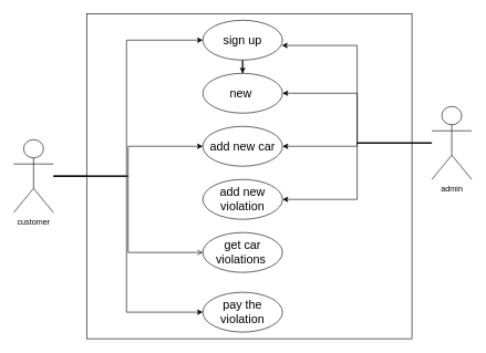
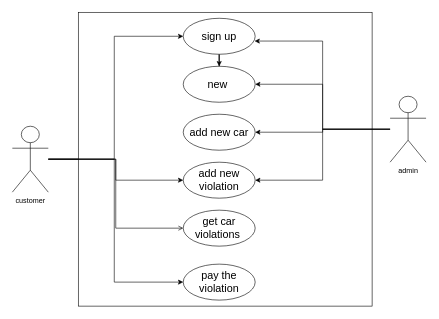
  <mxCell id="0" />
  <mxCell id="1" parent="0" />
  <mxCell id="2" style="edgeStyle=orthogonalEdgeStyle;rounded=0;orthogonalLoop=1;jettySize=auto;html=1;" edge="1" parent="1" source="3" target="5"><mxGeometry relative="1" as="geometry"><Array as="points"><mxPoint x="220" y="265" /><mxPoint x="220" y="60" /></Array></mxGeometry></mxCell>
  <mxCell id="3" value="customer" style="shape=umlActor;verticalLabelPosition=bottom;verticalAlign=top;html=1;outlineConnect=0;" vertex="1" parent="1"><mxGeometry x="20" y="210" width="60" height="110" as="geometry" /></mxCell>
  <mxCell id="4" value="" style="whiteSpace=wrap;html=1;aspect=fixed;" vertex="1" parent="1"><mxGeometry x="130" y="20" width="490" height="490" as="geometry" /></mxCell>
  <mxCell id="5" value="&lt;font style=&quot;font-size: 18px&quot;&gt;new&amp;nbsp;&lt;/font&gt;" style="ellipse;whiteSpace=wrap;html=1;" vertex="1" parent="1"><mxGeometry x="305" y="110" width="120" height="60" as="geometry" /></mxCell>
  <mxCell id="6" style="edgeStyle=orthogonalEdgeStyle;rounded=0;orthogonalLoop=1;jettySize=auto;html=1;" edge="1" parent="1" source="7" target="5"><mxGeometry relative="1" as="geometry" /></mxCell>
  <mxCell id="7" value="&lt;font style=&quot;font-size: 18px&quot;&gt;sign up&lt;/font&gt;" style="ellipse;whiteSpace=wrap;html=1;" vertex="1" parent="1"><mxGeometry x="305" y="30" width="120" height="60" as="geometry" /></mxCell>
  <mxCell id="8" value="&lt;font style=&quot;font-size: 18px&quot;&gt;add new car&lt;/font&gt;" style="ellipse;whiteSpace=wrap;html=1;" vertex="1" parent="1"><mxGeometry x="305" y="190" width="120" height="60" as="geometry" /></mxCell>
  <mxCell id="9" value="&lt;font style=&quot;font-size: 18px&quot;&gt;add new violation&lt;/font&gt;" style="ellipse;whiteSpace=wrap;html=1;" vertex="1" parent="1"><mxGeometry x="305" y="270" width="120" height="60" as="geometry" /></mxCell>
  <mxCell id="10" value="&lt;font style=&quot;font-size: 18px&quot;&gt;get car violations&amp;nbsp;&lt;/font&gt;" style="ellipse;whiteSpace=wrap;html=1;" vertex="1" parent="1"><mxGeometry x="305" y="350" width="120" height="60" as="geometry" /></mxCell>
  <mxCell id="11" value="&lt;font style=&quot;font-size: 18px&quot;&gt;pay the violation&lt;/font&gt;" style="ellipse;whiteSpace=wrap;html=1;" vertex="1" parent="1"><mxGeometry x="305" y="440" width="120" height="60" as="geometry" /></mxCell>
  <mxCell id="12" style="edgeStyle=orthogonalEdgeStyle;rounded=0;orthogonalLoop=1;jettySize=auto;html=1;entryX=1;entryY=0.5;entryDx=0;entryDy=0;" edge="1" parent="1" source="16" target="5"><mxGeometry relative="1" as="geometry" /></mxCell>
  <mxCell id="13" style="edgeStyle=orthogonalEdgeStyle;rounded=0;orthogonalLoop=1;jettySize=auto;html=1;entryX=0.992;entryY=0.633;entryDx=0;entryDy=0;entryPerimeter=0;" edge="1" parent="1" source="16" target="7"><mxGeometry relative="1" as="geometry" /></mxCell>
  <mxCell id="14" style="edgeStyle=orthogonalEdgeStyle;rounded=0;orthogonalLoop=1;jettySize=auto;html=1;" edge="1" parent="1" source="16" target="8"><mxGeometry relative="1" as="geometry" /></mxCell>
  <mxCell id="15" style="edgeStyle=orthogonalEdgeStyle;rounded=0;orthogonalLoop=1;jettySize=auto;html=1;" edge="1" parent="1" source="16" target="9"><mxGeometry relative="1" as="geometry" /></mxCell>
  <mxCell id="16" value="admin" style="shape=umlActor;verticalLabelPosition=bottom;verticalAlign=top;html=1;outlineConnect=0;" vertex="1" parent="1"><mxGeometry x="650" y="160" width="60" height="110" as="geometry" /></mxCell>
  <mxCell id="17" style="edgeStyle=orthogonalEdgeStyle;rounded=0;orthogonalLoop=1;jettySize=auto;html=1;entryX=0;entryY=0.5;entryDx=0;entryDy=0;endArrow=open;" edge="1" parent="1" source="3" target="10"><mxGeometry relative="1" as="geometry" /></mxCell>
  <mxCell id="18" style="edgeStyle=orthogonalEdgeStyle;rounded=0;orthogonalLoop=1;jettySize=auto;html=1;entryX=0;entryY=0.5;entryDx=0;entryDy=0;" edge="1" parent="1" source="3" target="7"><mxGeometry relative="1" as="geometry"><Array as="points"><mxPoint x="190" y="265" /><mxPoint x="190" y="60" /></Array></mxGeometry></mxCell>
  <mxCell id="19" style="edgeStyle=orthogonalEdgeStyle;rounded=0;orthogonalLoop=1;jettySize=auto;html=1;" edge="1" parent="1" source="3" target="11"><mxGeometry relative="1" as="geometry"><Array as="points"><mxPoint x="190" y="265" /><mxPoint x="190" y="470" /></Array></mxGeometry></mxCell>
- <mxCell id="20" style="edgeStyle=orthogonalEdgeStyle;rounded=0;orthogonalLoop=1;jettySize=auto;html=1;" edge="1" parent="1" source="3" target="8"><mxGeometry relative="1" as="geometry" /></mxCell>
+ <mxCell id="20" style="edgeStyle=orthogonalEdgeStyle;rounded=0;orthogonalLoop=1;jettySize=auto;html=1;" edge="1" parent="1" source="3" target="9"><mxGeometry relative="1" as="geometry" /></mxCell>
